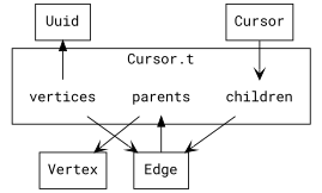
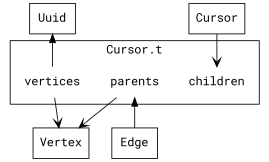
  digraph {
    compound=true
    concentrate=true
    fontname="Roboto Mono"
    rankdir=TB
    splines=true
    node [fontname="Roboto Mono" shape=box]
    edge [arrowhead=vee fontname="Roboto Mono"]
    vertices [shape=none]
    parents [shape=none]
    children [shape=none]
    n4 [label=Vertex]
    n5 [label="Edge"]
    Uuid
    Cursor
    subgraph cluster_1 {
      label="Cursor.t"
      vertices
      parents
      children
    }
-   vertices -> n5
+   vertices -> n4
    parents -> n4
    parents -> n5 [dir=back]
-   children -> n5
    Uuid -> vertices [dir=back]
    Cursor -> children
  }
